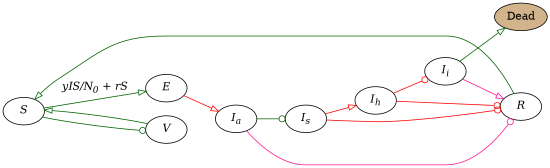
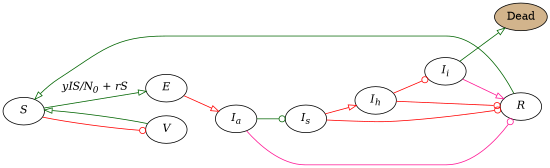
  digraph {
    rankdir=LR
    shape=box
    edge [arrowhead=onormal color=red]
    n1 [label=< <I>S</I> >]
    n2 [label=< <I>E</I> >]
    n3 [label=< <I>V</I> >]
    n4 [label=< <I>I<SUB>a</SUB></I> >]
    n5 [label=< <I>I<SUB>s</SUB></I> >]
    n6 [label=< <I>R</I> >]
    n7 [label=< <I>I<SUB>h</SUB></I> >]
    n8 [label=< <I>I<SUB>i</SUB></I> >]
    Dead [fillcolor=tan style=filled]
    n1 -> n2 [color=darkgreen label=< <I>yIS/N<SUB>0</SUB> + rS</I> >]
-   n1 -> n3 [arrowhead=odot color=darkgreen]
+   n1 -> n3 [arrowhead=odot]
    n2 -> n4
    n3 -> n1 [color=darkgreen]
    n4 -> n5 [arrowhead=odot color=darkgreen]
    n4 -> n6 [arrowhead=odot color=deeppink]
    n5 -> n6 [arrowhead=odot]
    n5 -> n7
    n6 -> n1 [color=darkgreen]
    n7 -> n6 [arrowhead=odot]
    n7 -> n8 [arrowhead=odot]
    n8 -> n6 [color=deeppink]
    n8 -> Dead [color=darkgreen]
  }
